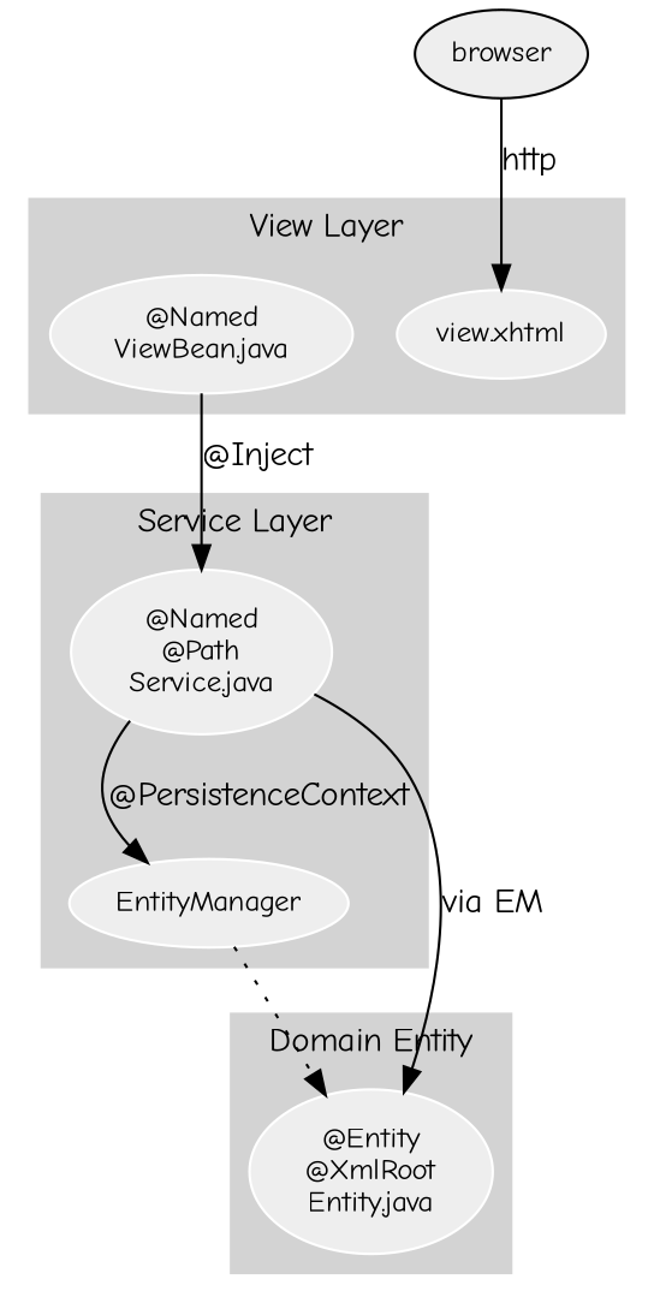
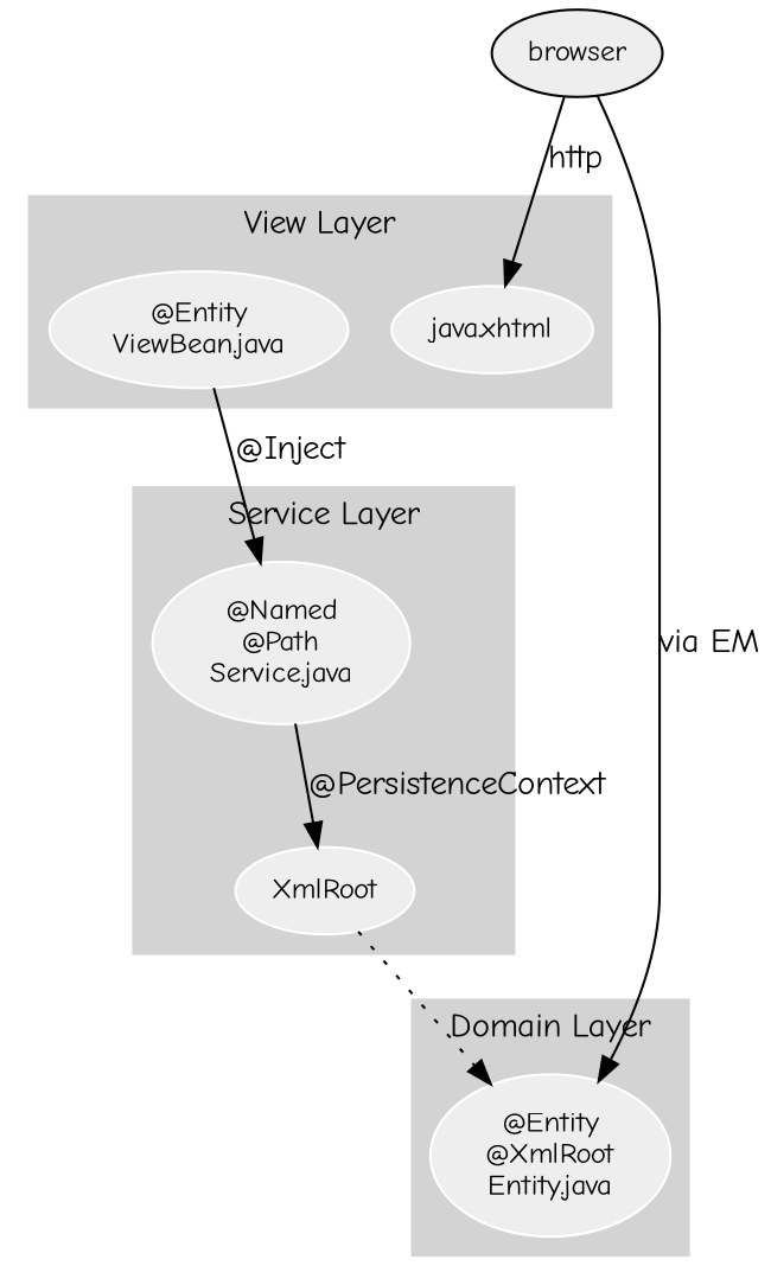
  digraph {
    fontname="Comic Neue"
    node [color=white fillcolor="#EEEEEE" fontname="Comic Neue" fontsize=12 style=filled]
    edge [color=black fontname="Comic Neue"]
    "Service.java" [label="@Named\n@Path\n\N"]
-   EntityManager
-   "view.xhtml"
-   "ViewBean.java" [label="@Named\n\N"]
+   EntityManager [label=XmlRoot]
+   "view.xhtml" [label="java.xhtml"]
+   "ViewBean.java" [label="@Entity\n\N"]
    "Entity.java" [label="@Entity\n@XmlRoot\n\N"]
    browser [color=black]
    subgraph cluster_1 {
      color=lightgrey
      label="Service Layer"
      style=filled
      "Service.java"
      EntityManager
    }
    subgraph cluster_2 {
      color=lightgrey
      label="View Layer"
      style=filled
      "view.xhtml"
      "ViewBean.java"
    }
    subgraph cluster_3 {
      color=lightgrey
-     label="Domain Entity"
+     label="Domain Layer"
      style=filled
      "Entity.java"
    }
    "Service.java" -> EntityManager [label="@PersistenceContext"]
-   "Service.java" -> "Entity.java" [label="via EM"]
+   browser -> "Entity.java" [label="via EM"]
    EntityManager -> "Entity.java" [style=dotted]
    "ViewBean.java" -> "Service.java" [label="@Inject"]
    browser -> "view.xhtml" [label=http]
  }
